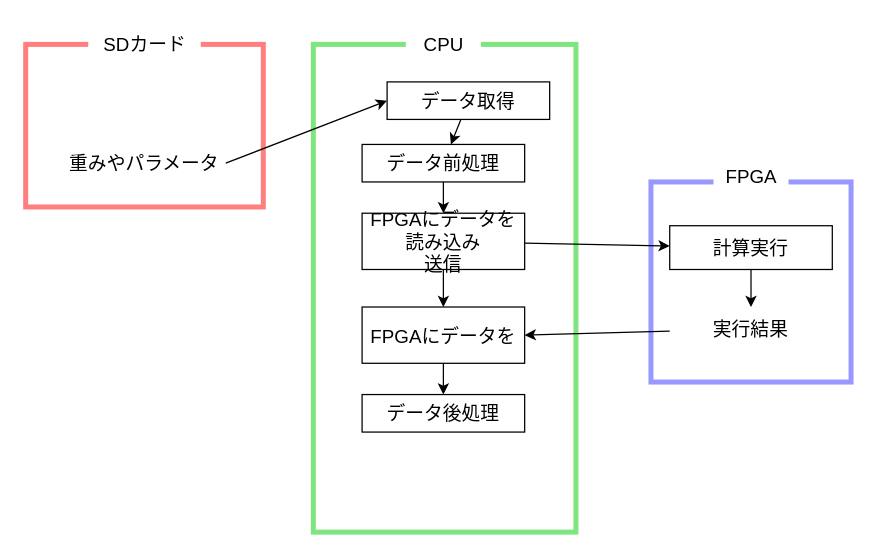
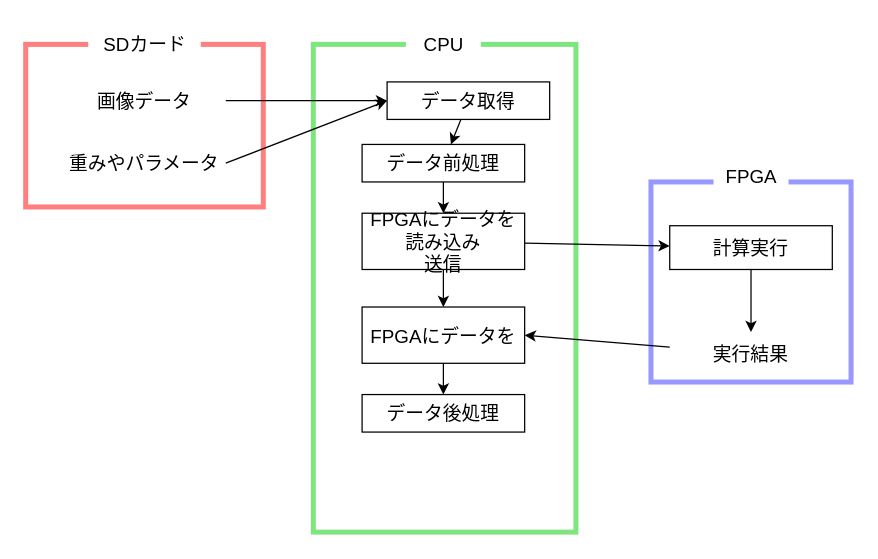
  <mxCell id="0" />
  <mxCell id="1" parent="0" />
  <mxCell id="2" value="" style="rounded=0;whiteSpace=wrap;html=1;fillColor=none;strokeWidth=4;opacity=50;strokeColor=#3333FF;" vertex="1" parent="1"><mxGeometry x="520" y="145" width="160" height="160" as="geometry" /></mxCell>
  <mxCell id="3" value="" style="rounded=0;whiteSpace=wrap;html=1;fillColor=none;strokeWidth=4;opacity=50;strokeColor=#FF0000;" vertex="1" parent="1"><mxGeometry x="20" y="35" width="190" height="130" as="geometry" /></mxCell>
  <mxCell id="4" value="&lt;span style=&quot;font-size: 15px;&quot;&gt;重みやパラメータ&lt;/span&gt;" style="text;html=1;strokeColor=none;fillColor=none;align=center;verticalAlign=middle;whiteSpace=wrap;rounded=0;" vertex="1" parent="1"><mxGeometry x="50" y="115" width="130" height="30" as="geometry" /></mxCell>
  <mxCell id="5" value="&lt;font style=&quot;font-size: 15px;&quot;&gt;SDカード&lt;/font&gt;" style="text;html=1;align=center;verticalAlign=middle;resizable=0;points=[];autosize=1;strokeColor=none;fillColor=default;" vertex="1" parent="1"><mxGeometry x="70" y="20" width="90" height="30" as="geometry" /></mxCell>
  <mxCell id="6" value="" style="rounded=0;whiteSpace=wrap;html=1;fillColor=none;strokeWidth=4;opacity=50;strokeColor=#00CC00;" vertex="1" parent="1"><mxGeometry x="250" y="35" width="210" height="390" as="geometry" /></mxCell>
  <mxCell id="7" value="&lt;span style=&quot;font-size: 15px;&quot;&gt;CPU&lt;/span&gt;" style="text;html=1;align=center;verticalAlign=middle;resizable=0;points=[];autosize=1;strokeColor=none;fillColor=default;" vertex="1" parent="1"><mxGeometry x="324" y="20" width="60" height="30" as="geometry" /></mxCell>
  <mxCell id="8" value="&lt;span style=&quot;font-size: 15px;&quot;&gt;FPGA&lt;/span&gt;" style="text;html=1;align=center;verticalAlign=middle;resizable=0;points=[];autosize=1;strokeColor=none;fillColor=default;" vertex="1" parent="1"><mxGeometry x="570" y="125" width="60" height="30" as="geometry" /></mxCell>
+ <mxCell id="9" style="edgeStyle=none;html=1;exitX=1;exitY=0.5;exitDx=0;exitDy=0;entryX=0;entryY=0.5;entryDx=0;entryDy=0;fontSize=15;" edge="1" parent="1" source="13" target="12"><mxGeometry relative="1" as="geometry" /></mxCell>
  <mxCell id="10" style="edgeStyle=none;html=1;exitX=1;exitY=0.5;exitDx=0;exitDy=0;entryX=0;entryY=0.5;entryDx=0;entryDy=0;fontSize=15;" edge="1" parent="1" source="4" target="12"><mxGeometry relative="1" as="geometry" /></mxCell>
  <mxCell id="11" value="" style="edgeStyle=none;html=1;fontSize=15;" edge="1" parent="1" source="12" target="15"><mxGeometry relative="1" as="geometry" /></mxCell>
  <mxCell id="12" value="&lt;span style=&quot;font-size: 15px;&quot;&gt;データ取得&lt;/span&gt;" style="text;html=1;strokeColor=default;fillColor=none;align=center;verticalAlign=middle;whiteSpace=wrap;rounded=0;" vertex="1" parent="1"><mxGeometry x="309" y="65" width="130" height="30" as="geometry" /></mxCell>
+ <mxCell id="13" value="&lt;font style=&quot;font-size: 15px;&quot;&gt;画像データ&lt;/font&gt;" style="text;html=1;strokeColor=none;fillColor=none;align=center;verticalAlign=middle;whiteSpace=wrap;rounded=0;" vertex="1" parent="1"><mxGeometry x="50" y="65" width="130" height="30" as="geometry" /></mxCell>
  <mxCell id="14" value="" style="edgeStyle=none;html=1;fontSize=15;" edge="1" parent="1" source="15" target="18"><mxGeometry relative="1" as="geometry" /></mxCell>
  <mxCell id="15" value="&lt;span style=&quot;font-size: 15px;&quot;&gt;データ前処理&lt;/span&gt;" style="text;html=1;strokeColor=default;fillColor=none;align=center;verticalAlign=middle;whiteSpace=wrap;rounded=0;" vertex="1" parent="1"><mxGeometry x="289" y="115" width="130" height="30" as="geometry" /></mxCell>
  <mxCell id="16" value="" style="edgeStyle=none;html=1;fontSize=15;" edge="1" parent="1" source="18" target="20"><mxGeometry relative="1" as="geometry" /></mxCell>
  <mxCell id="17" value="" style="edgeStyle=none;html=1;fontSize=15;" edge="1" parent="1" source="18" target="22"><mxGeometry relative="1" as="geometry" /></mxCell>
  <mxCell id="18" value="&lt;span style=&quot;font-size: 15px;&quot;&gt;FPGAにデータを読み込み&lt;br&gt;送信&lt;br&gt;&lt;/span&gt;" style="text;html=1;strokeColor=default;fillColor=none;align=center;verticalAlign=middle;whiteSpace=wrap;rounded=0;" vertex="1" parent="1"><mxGeometry x="289" y="170" width="130" height="45" as="geometry" /></mxCell>
  <mxCell id="19" value="" style="edgeStyle=none;html=1;fontSize=15;" edge="1" parent="1" source="20" target="24"><mxGeometry relative="1" as="geometry" /></mxCell>
  <mxCell id="20" value="&lt;span style=&quot;font-size: 15px;&quot;&gt;計算実行&lt;br&gt;&lt;/span&gt;" style="text;html=1;strokeColor=default;fillColor=none;align=center;verticalAlign=middle;whiteSpace=wrap;rounded=0;" vertex="1" parent="1"><mxGeometry x="535" y="180" width="130" height="35" as="geometry" /></mxCell>
  <mxCell id="21" value="" style="edgeStyle=none;html=1;fontSize=15;" edge="1" parent="1" source="22" target="25"><mxGeometry relative="1" as="geometry" /></mxCell>
  <mxCell id="22" value="&lt;span style=&quot;font-size: 15px;&quot;&gt;FPGAにデータを&lt;br&gt;&lt;/span&gt;" style="text;html=1;strokeColor=default;fillColor=none;align=center;verticalAlign=middle;whiteSpace=wrap;rounded=0;" vertex="1" parent="1"><mxGeometry x="289" y="245" width="130" height="45" as="geometry" /></mxCell>
  <mxCell id="23" style="edgeStyle=none;html=1;entryX=1;entryY=0.5;entryDx=0;entryDy=0;fontSize=15;" edge="1" parent="1" source="24" target="22"><mxGeometry relative="1" as="geometry" /></mxCell>
- <mxCell id="24" value="&lt;span style=&quot;font-size: 15px;&quot;&gt;実行結果&lt;br&gt;&lt;/span&gt;" style="text;html=1;strokeColor=none;fillColor=none;align=center;verticalAlign=middle;whiteSpace=wrap;rounded=0;" vertex="1" parent="1"><mxGeometry x="535" y="245" width="130" height="35" as="geometry" /></mxCell>
+ <mxCell id="24" value="&lt;span style=&quot;font-size: 15px;&quot;&gt;実行結果&lt;br&gt;&lt;/span&gt;" style="text;html=1;strokeColor=none;fillColor=none;align=center;verticalAlign=middle;whiteSpace=wrap;rounded=0;" vertex="1" parent="1"><mxGeometry x="535" y="265" width="130" height="35" as="geometry" /></mxCell>
  <mxCell id="25" value="&lt;span style=&quot;font-size: 15px;&quot;&gt;データ後処理&lt;br&gt;&lt;/span&gt;" style="text;html=1;strokeColor=default;fillColor=none;align=center;verticalAlign=middle;whiteSpace=wrap;rounded=0;" vertex="1" parent="1"><mxGeometry x="289" y="315" width="130" height="30" as="geometry" /></mxCell>
